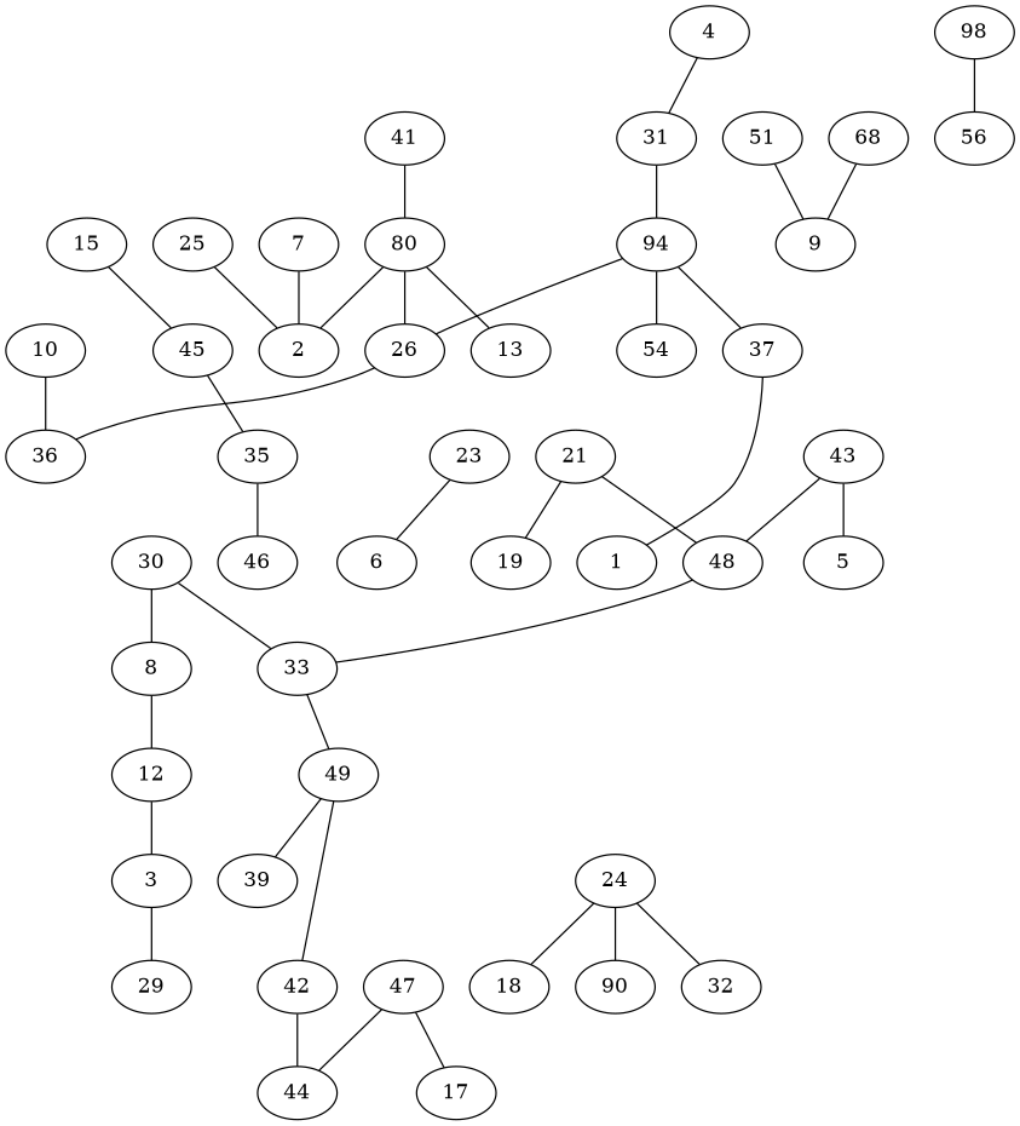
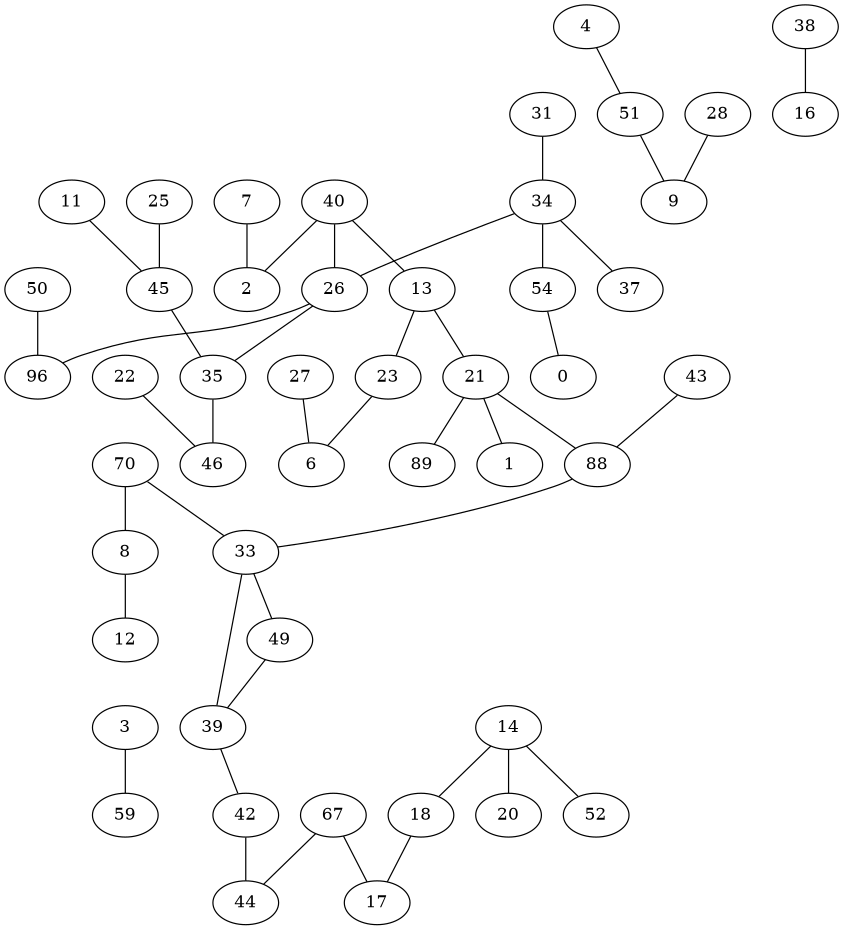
  graph {
    3
-   29
+   29 [label=59]
    4
    31
-   34 [label=94]
+   34
    7
    2
    8
    12
-   10
-   36
+   10 [label=50]
+   36 [label=96]
    n12 [label=51]
    9
    13
    21
    23
-   19
-   48
+   19 [label=89]
+   48 [label=88]
    6
    n20 [label=54]
-   15
+   0
+   15 [label=11]
    45
    35
    18
    17
    33
+   22
    46
-   24
-   20 [label=90]
-   32
+   24 [label=14]
+   20
+   32 [label=52]
    25
    26
-   28 [label=68]
-   30
+   27
+   28
+   30 [label=70]
    39
    49
    37
    42
    1
-   38 [label=98]
-   16 [label=56]
-   40 [label=80]
-   41
+   38
+   16
+   40
    44
    43
-   5
-   47
+   47 [label=67]
    3 -- 29
-   4 -- 31
+   4 -- n12
    31 -- 34
    34 -- n20
    34 -- 26
    34 -- 37
    7 -- 2
    8 -- 12
-   12 -- 3
    10 -- 36
    n12 -- 9
+   13 -- 21
+   13 -- 23
    21 -- 19
    21 -- 48
    23 -- 6
    48 -- 33
+   n20 -- 0
    15 -- 45
    45 -- 35
    35 -- 46
+   18 -- 17
+   33 -- 39
    33 -- 49
+   22 -- 46
    24 -- 18
    24 -- 20
    24 -- 32
-   25 -- 2
+   25 -- 45
    26 -- 36
+   26 -- 35
+   27 -- 6
    28 -- 9
    30 -- 8
    30 -- 33
    49 -- 39
-   49 -- 42
-   37 -- 1
+   39 -- 42
+   21 -- 1
    42 -- 44
    38 -- 16
    40 -- 2
    40 -- 13
    40 -- 26
-   41 -- 40
    43 -- 48
-   43 -- 5
    47 -- 17
    47 -- 44
  }
